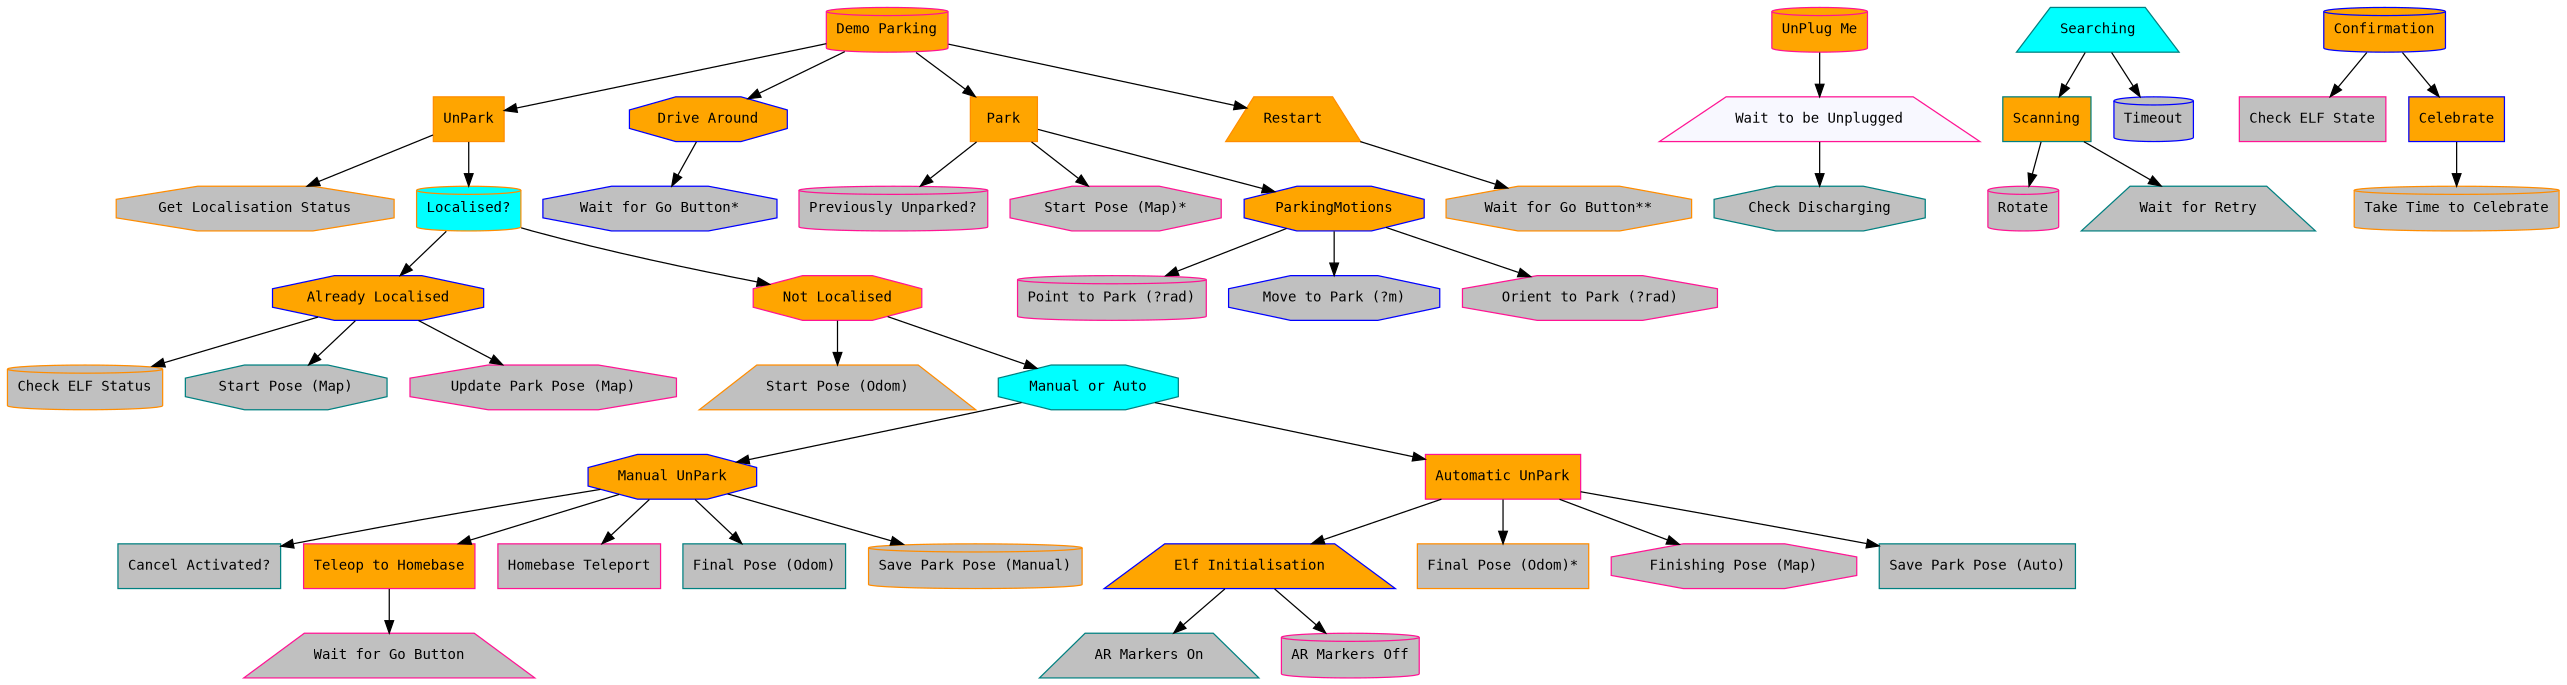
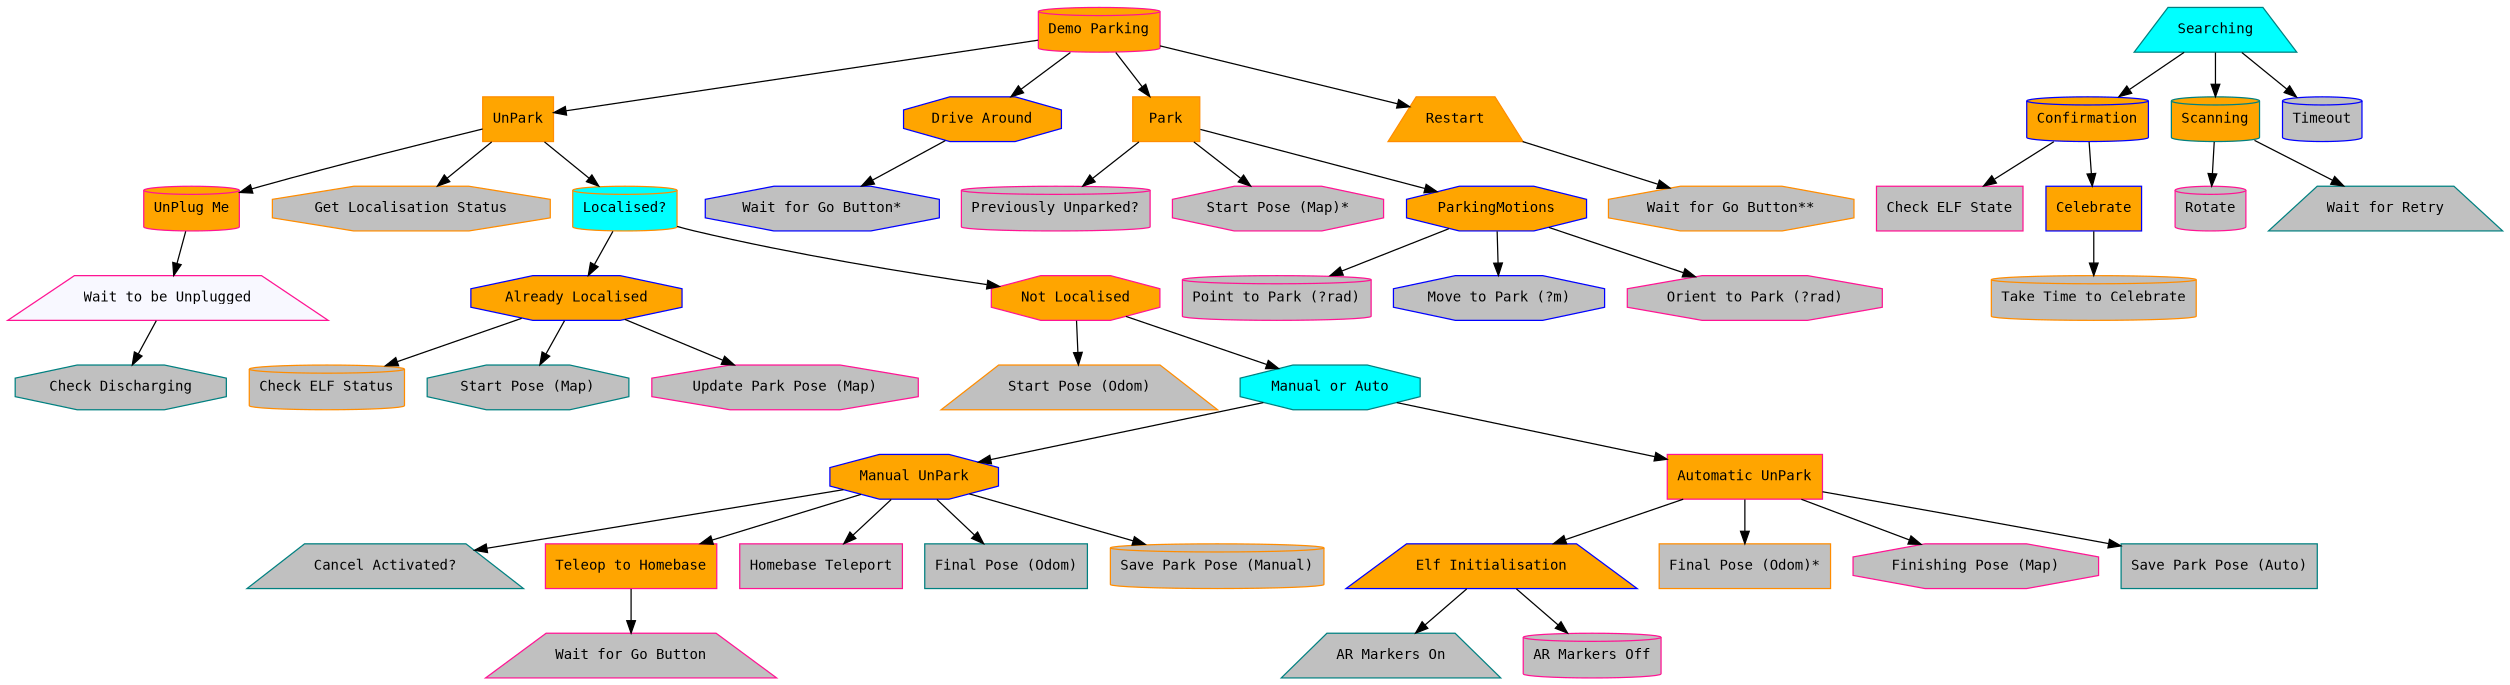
  digraph {
    fontname="DejaVu Sans Mono"
    node [color=deeppink fillcolor=gray fontname="DejaVu Sans Mono" fontsize=11 shape=octagon style=filled]
    edge [fontname="DejaVu Sans Mono"]
    "Demo Parking" [fillcolor=orange shape=cylinder]
    UnPark [color=darkorange fillcolor=orange shape=box]
    "Drive Around" [color=blue fillcolor=orange]
    Park [color=darkorange fillcolor=orange shape=box]
    Restart [color=darkorange fillcolor=orange shape=trapezium]
    "UnPlug Me" [fillcolor=orange shape=cylinder]
    "Get Localisation Status" [color=darkorange]
    "Localised?" [color=darkorange fillcolor=cyan shape=cylinder]
    "Wait for Go Button*" [color=blue]
    "Previously Unparked?" [shape=cylinder]
    "Start Pose (Map)*"
    ParkingMotions [color=blue fillcolor=orange]
    "Wait for Go Button**" [color=darkorange]
    "Wait to be Unplugged" [fillcolor=ghostwhite shape=trapezium]
    "Already Localised" [color=blue fillcolor=orange]
    "Not Localised" [fillcolor=orange]
    "Check Discharging" [color=teal]
    "Check ELF Status" [color=darkorange shape=cylinder]
    "Start Pose (Map)" [color=teal]
    "Update Park Pose (Map)"
    "Start Pose (Odom)" [color=darkorange shape=trapezium]
    "Manual or Auto" [color=teal fillcolor=cyan]
    "Manual UnPark" [color=blue fillcolor=orange]
    "Automatic UnPark" [fillcolor=orange shape=box]
-   "Cancel Activated?" [color=teal shape=box]
+   "Cancel Activated?" [color=teal shape=trapezium]
    "Teleop to Homebase" [fillcolor=orange shape=box]
    "Homebase Teleport" [shape=box]
    "Final Pose (Odom)" [color=teal shape=box]
    "Save Park Pose (Manual)" [color=darkorange shape=cylinder]
    "Elf Initialisation" [color=blue fillcolor=orange shape=trapezium]
    "Final Pose (Odom)*" [color=darkorange shape=box]
    "Finishing Pose (Map)"
    "Save Park Pose (Auto)" [color=teal shape=box]
    "Wait for Go Button" [shape=trapezium]
    "AR Markers On" [color=teal shape=trapezium]
    "AR Markers Off" [shape=cylinder]
    Searching [color=teal fillcolor=cyan shape=trapezium]
    Confirmation [color=blue fillcolor=orange shape=cylinder]
-   Scanning [color=teal fillcolor=orange shape=box]
+   Scanning [color=teal fillcolor=orange shape=cylinder]
    Timeout [color=blue shape=cylinder]
    "Check ELF State" [shape=box]
    Celebrate [color=blue fillcolor=orange shape=box]
    Rotate [shape=cylinder]
    "Wait for Retry" [color=teal shape=trapezium]
    "Take Time to Celebrate" [color=darkorange shape=cylinder]
    "Point to Park (?rad)" [shape=cylinder]
    "Move to Park (?m)" [color=blue]
    "Orient to Park (?rad)"
    "Demo Parking" -> UnPark
    "Demo Parking" -> "Drive Around"
    "Demo Parking" -> Park
    "Demo Parking" -> Restart
+   UnPark -> "UnPlug Me"
    UnPark -> "Get Localisation Status"
    UnPark -> "Localised?"
    "Drive Around" -> "Wait for Go Button*"
    Park -> "Previously Unparked?"
    Park -> "Start Pose (Map)*"
    Park -> ParkingMotions
    Restart -> "Wait for Go Button**"
    "UnPlug Me" -> "Wait to be Unplugged"
    "Localised?" -> "Already Localised"
    "Localised?" -> "Not Localised"
    ParkingMotions -> "Point to Park (?rad)"
    ParkingMotions -> "Move to Park (?m)"
    ParkingMotions -> "Orient to Park (?rad)"
    "Wait to be Unplugged" -> "Check Discharging"
    "Already Localised" -> "Check ELF Status"
    "Already Localised" -> "Start Pose (Map)"
    "Already Localised" -> "Update Park Pose (Map)"
    "Not Localised" -> "Start Pose (Odom)"
    "Not Localised" -> "Manual or Auto"
    "Manual or Auto" -> "Manual UnPark"
    "Manual or Auto" -> "Automatic UnPark"
    "Manual UnPark" -> "Cancel Activated?"
    "Manual UnPark" -> "Teleop to Homebase"
    "Manual UnPark" -> "Homebase Teleport"
    "Manual UnPark" -> "Final Pose (Odom)"
    "Manual UnPark" -> "Save Park Pose (Manual)"
    "Automatic UnPark" -> "Elf Initialisation"
    "Automatic UnPark" -> "Final Pose (Odom)*"
    "Automatic UnPark" -> "Finishing Pose (Map)"
    "Automatic UnPark" -> "Save Park Pose (Auto)"
    "Teleop to Homebase" -> "Wait for Go Button"
    "Elf Initialisation" -> "AR Markers On"
    "Elf Initialisation" -> "AR Markers Off"
+   Searching -> Confirmation
    Searching -> Scanning
    Searching -> Timeout
    Confirmation -> "Check ELF State"
    Confirmation -> Celebrate
    Scanning -> Rotate
    Scanning -> "Wait for Retry"
    Celebrate -> "Take Time to Celebrate"
  }
